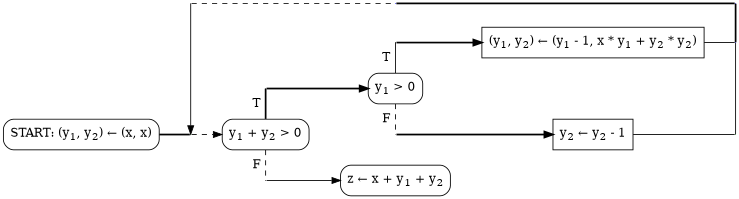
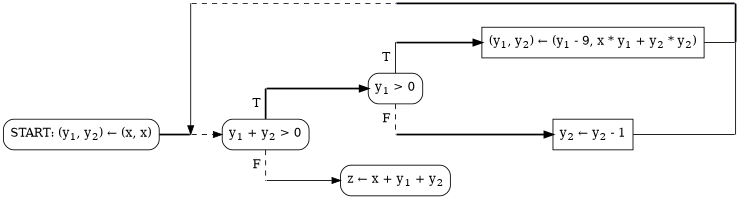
  digraph {
    rankdir=LR
    node [shape=point]
    edge [style=bold arrowhead=none weight=8]
    p1 [width=0 color=gray40]
    p2 [width=0 color=darkgreen]
    n3 [label=<y<sub>1</sub> + y<sub>2</sub> &gt; 0> shape=rectangle style=rounded]
    p4 [width=0 color=black]
    p3 [width=0 color=gray40]
    n6 [label=<y<sub>1</sub> &gt; 0> shape=rectangle style=rounded]
    n7 [label=<z &larr; x + y<sub>1</sub> + y<sub>2</sub>> shape=rectangle style=rounded]
    p10 [width=0 color=blue]
    p5 [width=0 color=black]
    p6 [width=0 color=gray40]
    n11 [label=<y<sub>2</sub> &larr; y<sub>2</sub> - 1> shape=rectangle]
-   n12 [label=<(y<sub>1</sub>, y<sub>2</sub>) &larr; (y<sub>1</sub> - 1, x * y<sub>1</sub> + y<sub>2</sub> * y<sub>2</sub>)> shape=rectangle]
+   n12 [label=<(y<sub>1</sub>, y<sub>2</sub>) &larr; (y<sub>1</sub> - 9, x * y<sub>1</sub> + y<sub>2</sub> * y<sub>2</sub>)> shape=rectangle]
    p7 [width=0 color=blue]
    p8 [width=0 color=blue]
    p9 [width=0 color=darkgreen]
    n16 [label=<START: (y<sub>1</sub>, y<sub>2</sub>) &larr; (x, x)> shape=rectangle style=rounded]
    subgraph sub_1 {
      rank=same
      p1
      p2
    }
    subgraph sub_2 {
      rank=same
      n3
      p4
      p3
    }
    subgraph sub_3 {
      rank=same
      n6
      n7
      p10
      p5
      p6
    }
    subgraph sub_4 {
      rank=same
      n11
      n12
    }
    subgraph sub_5 {
      rank=same
      p7
      p8
      p9
    }
    p1 -> p2 [style=solid arrowhead="" weight=""]
    p1 -> p10 [style=dashed]
    p2 -> n3 [style=dashed arrowhead=""]
    n3 -> p4 [label=F style=dashed weight=""]
    p4 -> n7 [style=solid arrowhead=""]
    p3 -> n3 [label=T weight=""]
    p3 -> n6 [arrowhead=""]
    n6 -> p6 [label=F style=dashed weight=""]
    p10 -> p5 [style=invis arrowhead=""]
    p10 -> p7 [weight=10]
    p5 -> n6 [label=T style=solid weight=""]
    p5 -> n12 [weight=12 arrowhead=""]
    p6 -> n7 [style=invis arrowhead=""]
    p6 -> n11 [arrowhead=""]
    n11 -> p9 [style=solid]
    n12 -> p8 [style=solid]
    p7 -> p8 [weight=""]
    p8 -> p9 [style=solid weight=""]
    n16 -> p2
  }
